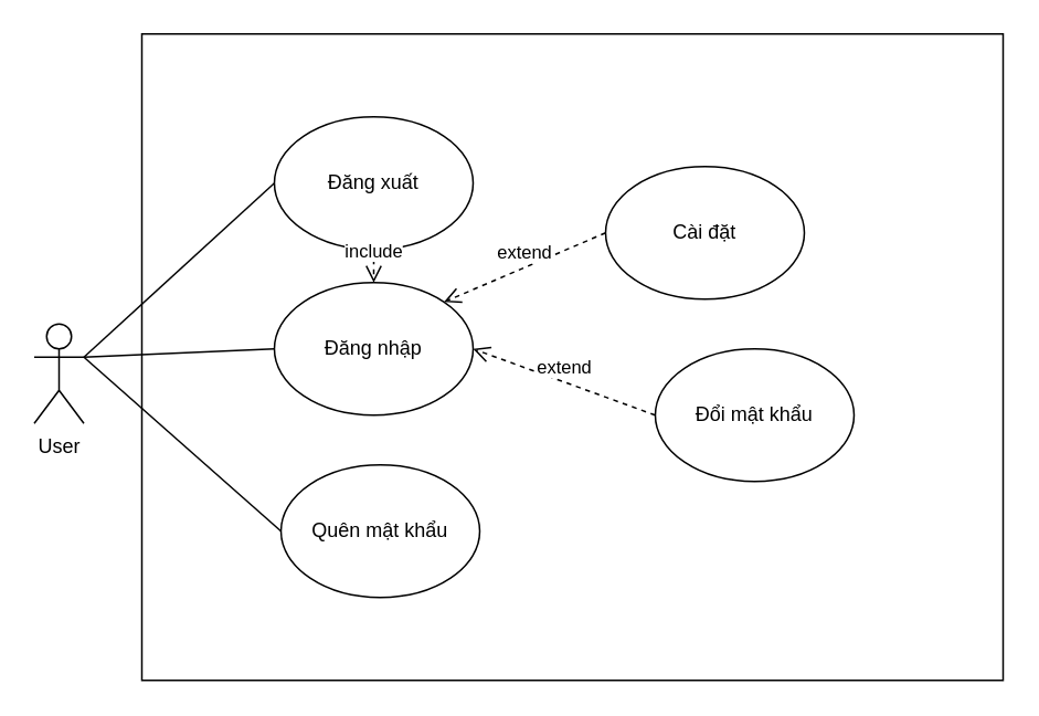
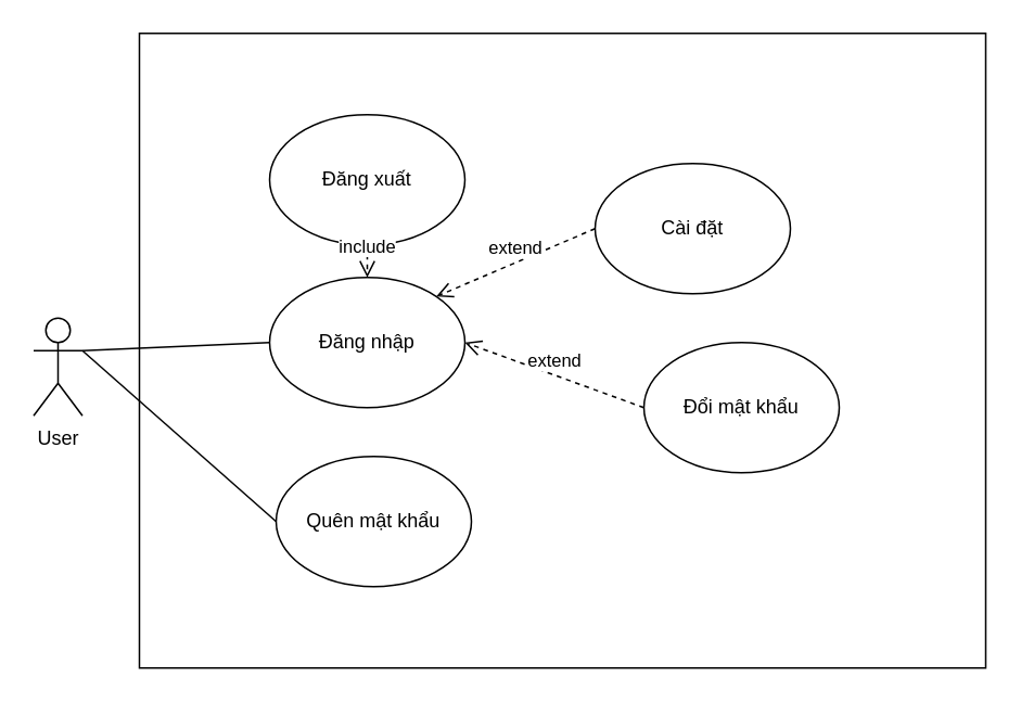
  <mxCell id="0" />
  <mxCell id="1" parent="0" />
  <mxCell id="2" value="User" style="shape=umlActor;verticalLabelPosition=bottom;verticalAlign=top;html=1;outlineConnect=0;" vertex="1" parent="1"><mxGeometry x="20" y="195" width="30" height="60" as="geometry" /></mxCell>
  <mxCell id="3" value="" style="rounded=0;whiteSpace=wrap;html=1;" vertex="1" parent="1"><mxGeometry x="85" y="20" width="520" height="390" as="geometry" /></mxCell>
  <mxCell id="4" value="Đăng xuất" style="ellipse;whiteSpace=wrap;html=1;" vertex="1" parent="1"><mxGeometry x="165" y="70" width="120" height="80" as="geometry" /></mxCell>
  <mxCell id="5" value="Cài đặt" style="ellipse;whiteSpace=wrap;html=1;" vertex="1" parent="1"><mxGeometry x="365" y="100" width="120" height="80" as="geometry" /></mxCell>
  <mxCell id="6" value="Đăng nhập" style="ellipse;whiteSpace=wrap;html=1;" vertex="1" parent="1"><mxGeometry x="165" y="170" width="120" height="80" as="geometry" /></mxCell>
  <mxCell id="7" value="Đổi mật khẩu" style="ellipse;whiteSpace=wrap;html=1;" vertex="1" parent="1"><mxGeometry x="395" y="210" width="120" height="80" as="geometry" /></mxCell>
  <mxCell id="8" value="Quên mật khẩu" style="ellipse;whiteSpace=wrap;html=1;" vertex="1" parent="1"><mxGeometry x="169" y="280" width="120" height="80" as="geometry" /></mxCell>
  <mxCell id="9" value="extend" style="html=1;verticalAlign=bottom;endArrow=open;dashed=1;endSize=8;curved=0;rounded=0;entryX=1;entryY=0;entryDx=0;entryDy=0;exitX=0;exitY=0.5;exitDx=0;exitDy=0;" edge="1" parent="1" source="5" target="6"><mxGeometry relative="1" as="geometry"><mxPoint x="475" y="260" as="sourcePoint" /><mxPoint x="395" y="260" as="targetPoint" /></mxGeometry></mxCell>
  <mxCell id="10" value="include" style="html=1;verticalAlign=bottom;endArrow=open;dashed=1;endSize=8;curved=0;rounded=0;entryX=0.5;entryY=0;entryDx=0;entryDy=0;exitX=0.5;exitY=1;exitDx=0;exitDy=0;" edge="1" parent="1" source="4" target="6"><mxGeometry relative="1" as="geometry"><mxPoint x="413" y="170" as="sourcePoint" /><mxPoint x="315" y="212" as="targetPoint" /></mxGeometry></mxCell>
  <mxCell id="11" value="extend" style="html=1;verticalAlign=bottom;endArrow=open;dashed=1;endSize=8;curved=0;rounded=0;entryX=1;entryY=0.5;entryDx=0;entryDy=0;exitX=0;exitY=0.5;exitDx=0;exitDy=0;" edge="1" parent="1" source="7" target="6"><mxGeometry relative="1" as="geometry"><mxPoint x="425" y="320" as="sourcePoint" /><mxPoint x="345" y="260" as="targetPoint" /></mxGeometry></mxCell>
  <mxCell id="12" value="" style="endArrow=none;html=1;rounded=0;exitX=1;exitY=0.333;exitDx=0;exitDy=0;exitPerimeter=0;entryX=0;entryY=0.5;entryDx=0;entryDy=0;" edge="1" parent="1" source="2" target="6"><mxGeometry width="50" height="50" relative="1" as="geometry"><mxPoint x="405" y="290" as="sourcePoint" /><mxPoint x="165" y="210" as="targetPoint" /></mxGeometry></mxCell>
  <mxCell id="13" value="" style="endArrow=none;html=1;rounded=0;exitX=1;exitY=0.333;exitDx=0;exitDy=0;exitPerimeter=0;entryX=0;entryY=0.5;entryDx=0;entryDy=0;" edge="1" parent="1" source="2" target="8"><mxGeometry width="50" height="50" relative="1" as="geometry"><mxPoint x="135" y="220" as="sourcePoint" /><mxPoint x="245" y="210" as="targetPoint" /></mxGeometry></mxCell>
- <mxCell id="14" value="" style="endArrow=none;html=1;rounded=0;exitX=1;exitY=0.333;exitDx=0;exitDy=0;exitPerimeter=0;entryX=0;entryY=0.5;entryDx=0;entryDy=0;" edge="1" parent="1" source="2" target="4"><mxGeometry width="50" height="50" relative="1" as="geometry"><mxPoint x="165" y="210" as="sourcePoint" /><mxPoint x="275" y="220" as="targetPoint" /></mxGeometry></mxCell>
